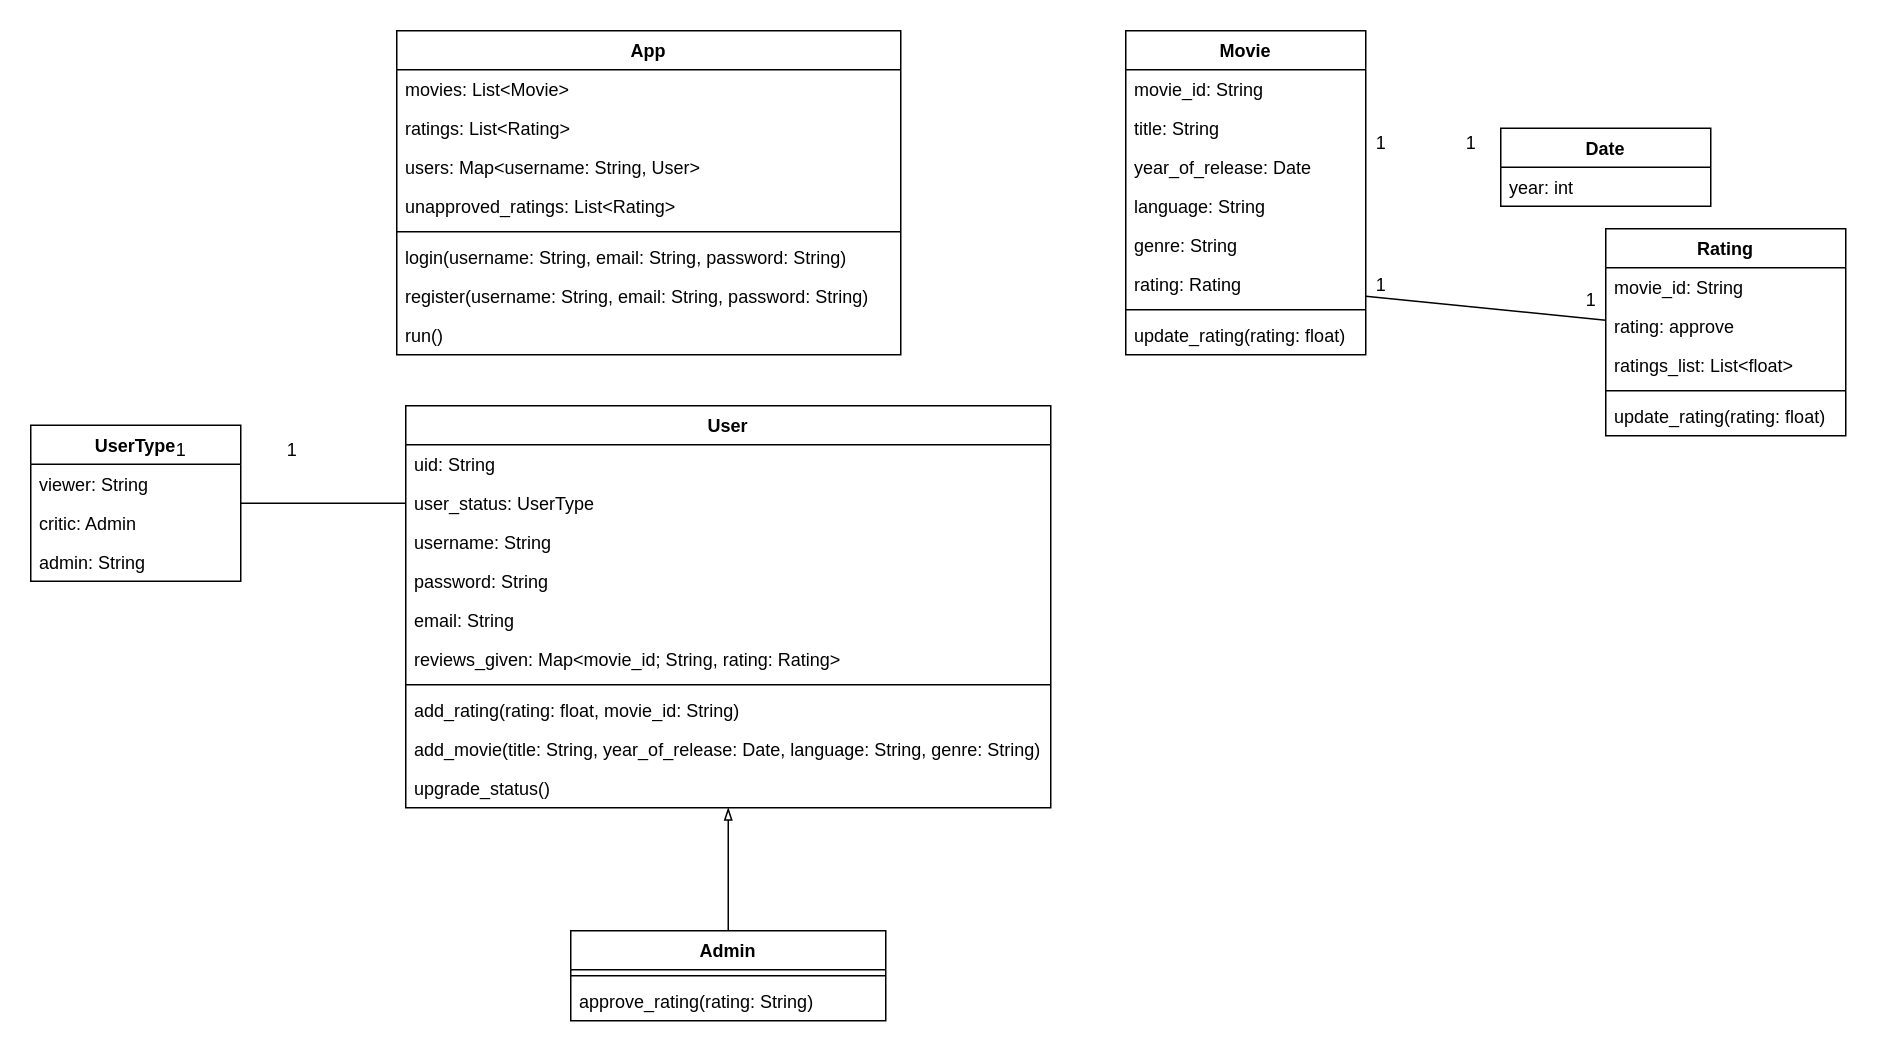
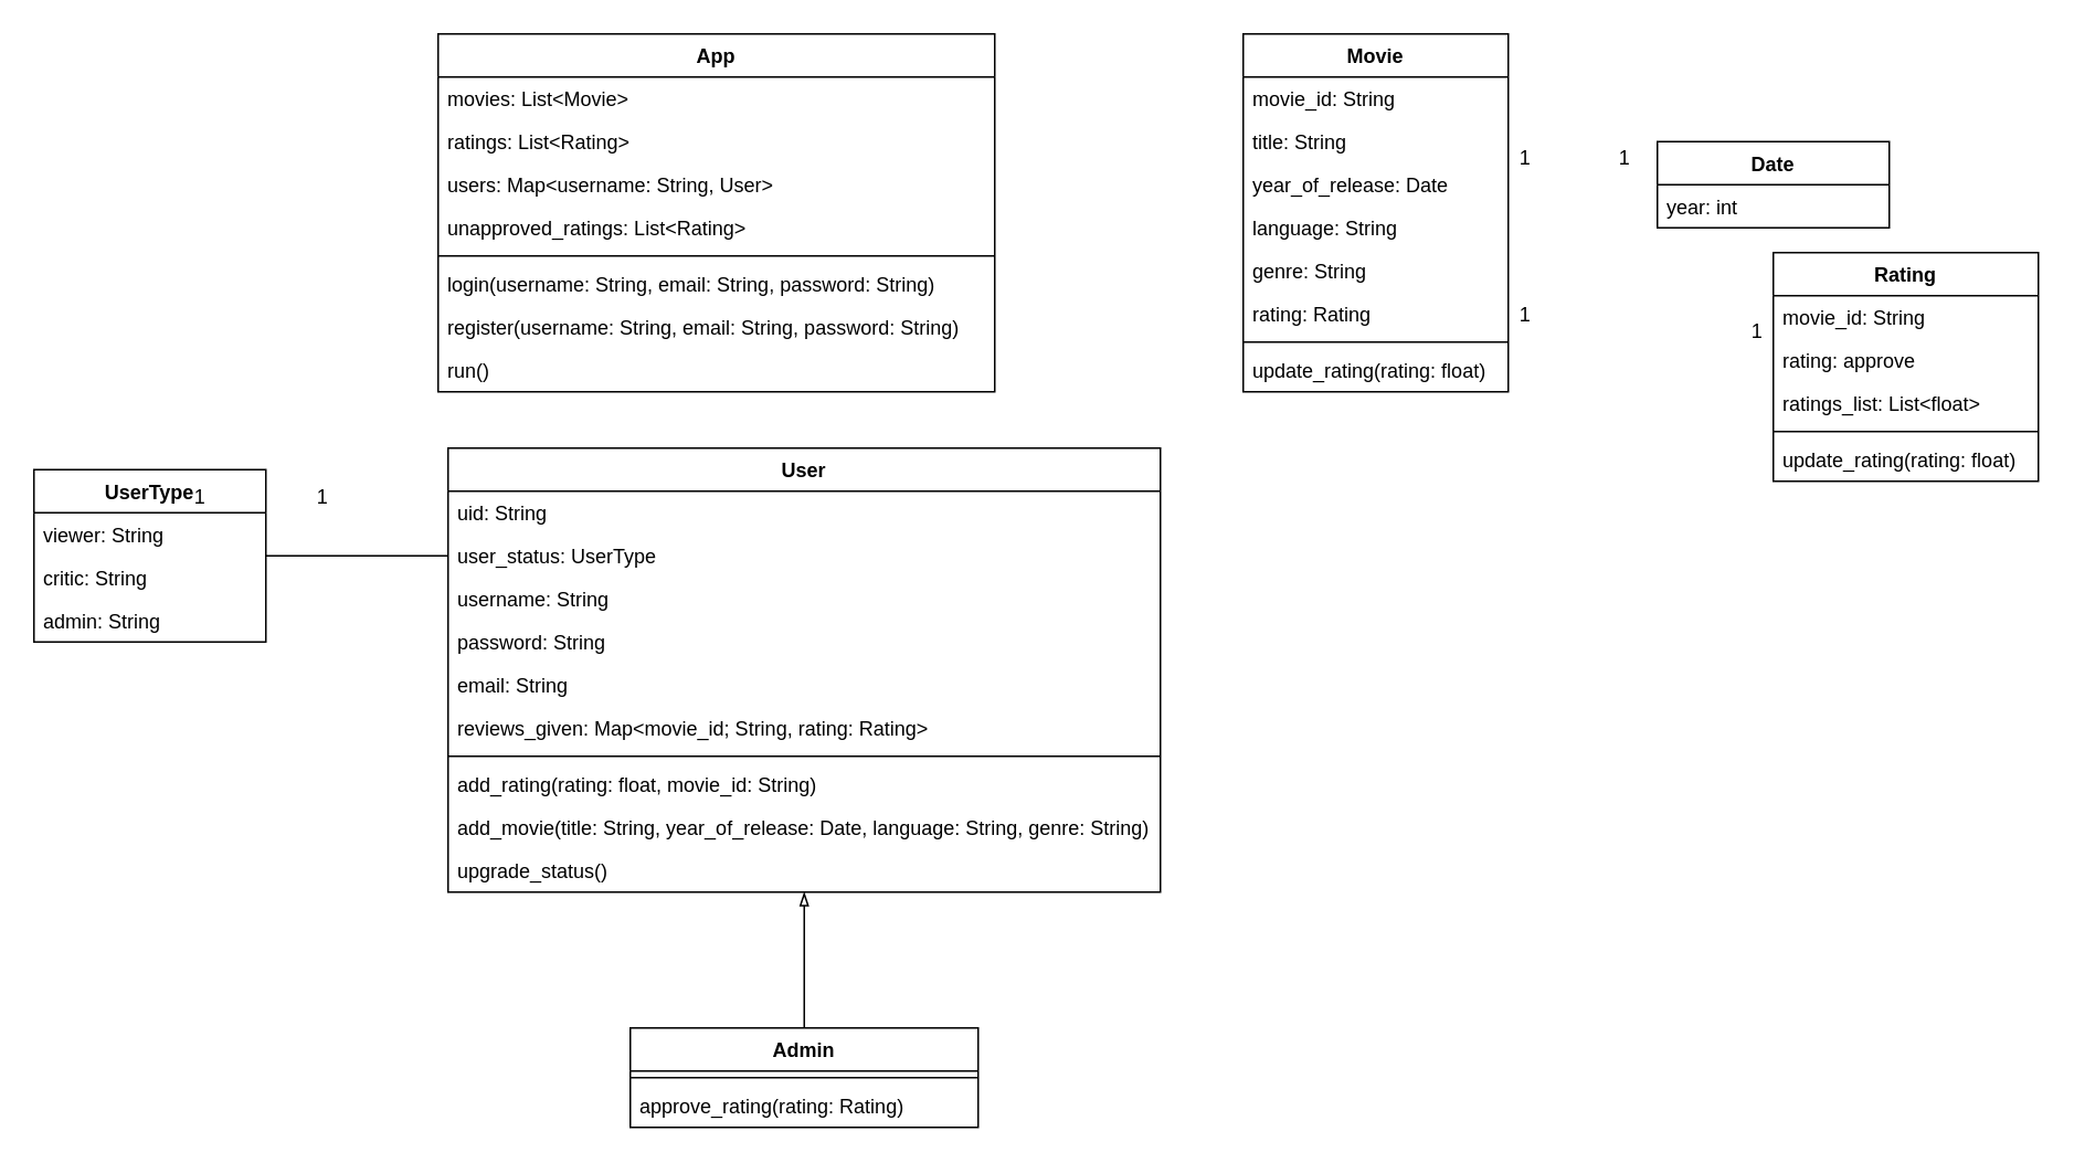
  <mxCell id="0" />
  <mxCell id="1" parent="0" />
  <mxCell id="2" value="User" style="swimlane;fontStyle=1;align=center;verticalAlign=top;childLayout=stackLayout;horizontal=1;startSize=26;horizontalStack=0;resizeParent=1;resizeParentMax=0;resizeLast=0;collapsible=1;marginBottom=0;" vertex="1" parent="1"><mxGeometry x="270" y="270" width="430" height="268" as="geometry" /></mxCell>
  <mxCell id="3" value="uid: String" style="text;strokeColor=none;fillColor=none;align=left;verticalAlign=top;spacingLeft=4;spacingRight=4;overflow=hidden;rotatable=0;points=[[0,0.5],[1,0.5]];portConstraint=eastwest;" vertex="1" parent="2"><mxGeometry y="26" width="430" height="26" as="geometry" /></mxCell>
  <mxCell id="4" value="user_status: UserType" style="text;strokeColor=none;fillColor=none;align=left;verticalAlign=top;spacingLeft=4;spacingRight=4;overflow=hidden;rotatable=0;points=[[0,0.5],[1,0.5]];portConstraint=eastwest;" vertex="1" parent="2"><mxGeometry y="52" width="430" height="26" as="geometry" /></mxCell>
  <mxCell id="5" value="username: String" style="text;strokeColor=none;fillColor=none;align=left;verticalAlign=top;spacingLeft=4;spacingRight=4;overflow=hidden;rotatable=0;points=[[0,0.5],[1,0.5]];portConstraint=eastwest;" vertex="1" parent="2"><mxGeometry y="78" width="430" height="26" as="geometry" /></mxCell>
  <mxCell id="6" value="password: String" style="text;strokeColor=none;fillColor=none;align=left;verticalAlign=top;spacingLeft=4;spacingRight=4;overflow=hidden;rotatable=0;points=[[0,0.5],[1,0.5]];portConstraint=eastwest;" vertex="1" parent="2"><mxGeometry y="104" width="430" height="26" as="geometry" /></mxCell>
  <mxCell id="7" value="email: String" style="text;strokeColor=none;fillColor=none;align=left;verticalAlign=top;spacingLeft=4;spacingRight=4;overflow=hidden;rotatable=0;points=[[0,0.5],[1,0.5]];portConstraint=eastwest;" vertex="1" parent="2"><mxGeometry y="130" width="430" height="26" as="geometry" /></mxCell>
  <mxCell id="8" value="reviews_given: Map&lt;movie_id; String, rating: Rating&gt;" style="text;strokeColor=none;fillColor=none;align=left;verticalAlign=top;spacingLeft=4;spacingRight=4;overflow=hidden;rotatable=0;points=[[0,0.5],[1,0.5]];portConstraint=eastwest;" vertex="1" parent="2"><mxGeometry y="156" width="430" height="26" as="geometry" /></mxCell>
  <mxCell id="9" value="" style="line;strokeWidth=1;fillColor=none;align=left;verticalAlign=middle;spacingTop=-1;spacingLeft=3;spacingRight=3;rotatable=0;labelPosition=right;points=[];portConstraint=eastwest;" vertex="1" parent="2"><mxGeometry y="182" width="430" height="8" as="geometry" /></mxCell>
  <mxCell id="10" value="add_rating(rating: float, movie_id: String)" style="text;strokeColor=none;fillColor=none;align=left;verticalAlign=top;spacingLeft=4;spacingRight=4;overflow=hidden;rotatable=0;points=[[0,0.5],[1,0.5]];portConstraint=eastwest;" vertex="1" parent="2"><mxGeometry y="190" width="430" height="26" as="geometry" /></mxCell>
  <mxCell id="11" value="add_movie(title: String, year_of_release: Date, language: String, genre: String)" style="text;strokeColor=none;fillColor=none;align=left;verticalAlign=top;spacingLeft=4;spacingRight=4;overflow=hidden;rotatable=0;points=[[0,0.5],[1,0.5]];portConstraint=eastwest;" vertex="1" parent="2"><mxGeometry y="216" width="430" height="26" as="geometry" /></mxCell>
  <mxCell id="12" value="upgrade_status()" style="text;strokeColor=none;fillColor=none;align=left;verticalAlign=top;spacingLeft=4;spacingRight=4;overflow=hidden;rotatable=0;points=[[0,0.5],[1,0.5]];portConstraint=eastwest;" vertex="1" parent="2"><mxGeometry y="242" width="430" height="26" as="geometry" /></mxCell>
  <mxCell id="13" value="Movie" style="swimlane;fontStyle=1;align=center;verticalAlign=top;childLayout=stackLayout;horizontal=1;startSize=26;horizontalStack=0;resizeParent=1;resizeParentMax=0;resizeLast=0;collapsible=1;marginBottom=0;" vertex="1" parent="1"><mxGeometry x="750" y="20" width="160" height="216" as="geometry" /></mxCell>
  <mxCell id="14" value="movie_id: String" style="text;strokeColor=none;fillColor=none;align=left;verticalAlign=top;spacingLeft=4;spacingRight=4;overflow=hidden;rotatable=0;points=[[0,0.5],[1,0.5]];portConstraint=eastwest;" vertex="1" parent="13"><mxGeometry y="26" width="160" height="26" as="geometry" /></mxCell>
  <mxCell id="15" value="title: String" style="text;strokeColor=none;fillColor=none;align=left;verticalAlign=top;spacingLeft=4;spacingRight=4;overflow=hidden;rotatable=0;points=[[0,0.5],[1,0.5]];portConstraint=eastwest;" vertex="1" parent="13"><mxGeometry y="52" width="160" height="26" as="geometry" /></mxCell>
  <mxCell id="16" value="year_of_release: Date" style="text;strokeColor=none;fillColor=none;align=left;verticalAlign=top;spacingLeft=4;spacingRight=4;overflow=hidden;rotatable=0;points=[[0,0.5],[1,0.5]];portConstraint=eastwest;" vertex="1" parent="13"><mxGeometry y="78" width="160" height="26" as="geometry" /></mxCell>
  <mxCell id="17" value="language: String" style="text;strokeColor=none;fillColor=none;align=left;verticalAlign=top;spacingLeft=4;spacingRight=4;overflow=hidden;rotatable=0;points=[[0,0.5],[1,0.5]];portConstraint=eastwest;" vertex="1" parent="13"><mxGeometry y="104" width="160" height="26" as="geometry" /></mxCell>
  <mxCell id="18" value="genre: String" style="text;strokeColor=none;fillColor=none;align=left;verticalAlign=top;spacingLeft=4;spacingRight=4;overflow=hidden;rotatable=0;points=[[0,0.5],[1,0.5]];portConstraint=eastwest;" vertex="1" parent="13"><mxGeometry y="130" width="160" height="26" as="geometry" /></mxCell>
  <mxCell id="19" value="rating: Rating" style="text;strokeColor=none;fillColor=none;align=left;verticalAlign=top;spacingLeft=4;spacingRight=4;overflow=hidden;rotatable=0;points=[[0,0.5],[1,0.5]];portConstraint=eastwest;" vertex="1" parent="13"><mxGeometry y="156" width="160" height="26" as="geometry" /></mxCell>
  <mxCell id="20" value="" style="line;strokeWidth=1;fillColor=none;align=left;verticalAlign=middle;spacingTop=-1;spacingLeft=3;spacingRight=3;rotatable=0;labelPosition=right;points=[];portConstraint=eastwest;" vertex="1" parent="13"><mxGeometry y="182" width="160" height="8" as="geometry" /></mxCell>
  <mxCell id="21" value="update_rating(rating: float)" style="text;strokeColor=none;fillColor=none;align=left;verticalAlign=top;spacingLeft=4;spacingRight=4;overflow=hidden;rotatable=0;points=[[0,0.5],[1,0.5]];portConstraint=eastwest;" vertex="1" parent="13"><mxGeometry y="190" width="160" height="26" as="geometry" /></mxCell>
  <mxCell id="22" style="edgeStyle=orthogonalEdgeStyle;rounded=0;orthogonalLoop=1;jettySize=auto;html=1;endArrow=blockThin;endFill=0;" edge="1" parent="1" source="23" target="2"><mxGeometry relative="1" as="geometry"><mxPoint x="510" y="150" as="targetPoint" /></mxGeometry></mxCell>
  <mxCell id="23" value="Admin" style="swimlane;fontStyle=1;align=center;verticalAlign=top;childLayout=stackLayout;horizontal=1;startSize=26;horizontalStack=0;resizeParent=1;resizeParentMax=0;resizeLast=0;collapsible=1;marginBottom=0;" vertex="1" parent="1"><mxGeometry x="380" y="620" width="210" height="60" as="geometry" /></mxCell>
  <mxCell id="24" value="" style="line;strokeWidth=1;fillColor=none;align=left;verticalAlign=middle;spacingTop=-1;spacingLeft=3;spacingRight=3;rotatable=0;labelPosition=right;points=[];portConstraint=eastwest;" vertex="1" parent="23"><mxGeometry y="26" width="210" height="8" as="geometry" /></mxCell>
- <mxCell id="25" value="approve_rating(rating: String)" style="text;strokeColor=none;fillColor=none;align=left;verticalAlign=top;spacingLeft=4;spacingRight=4;overflow=hidden;rotatable=0;points=[[0,0.5],[1,0.5]];portConstraint=eastwest;" vertex="1" parent="23"><mxGeometry y="34" width="210" height="26" as="geometry" /></mxCell>
+ <mxCell id="25" value="approve_rating(rating: Rating)" style="text;strokeColor=none;fillColor=none;align=left;verticalAlign=top;spacingLeft=4;spacingRight=4;overflow=hidden;rotatable=0;points=[[0,0.5],[1,0.5]];portConstraint=eastwest;" vertex="1" parent="23"><mxGeometry y="34" width="210" height="26" as="geometry" /></mxCell>
  <mxCell id="26" value="UserType" style="swimlane;fontStyle=1;childLayout=stackLayout;horizontal=1;startSize=26;fillColor=none;horizontalStack=0;resizeParent=1;resizeParentMax=0;resizeLast=0;collapsible=1;marginBottom=0;" vertex="1" parent="1"><mxGeometry x="20" y="283" width="140" height="104" as="geometry" /></mxCell>
  <mxCell id="27" value="viewer: String" style="text;strokeColor=none;fillColor=none;align=left;verticalAlign=top;spacingLeft=4;spacingRight=4;overflow=hidden;rotatable=0;points=[[0,0.5],[1,0.5]];portConstraint=eastwest;" vertex="1" parent="26"><mxGeometry y="26" width="140" height="26" as="geometry" /></mxCell>
- <mxCell id="28" value="critic: Admin" style="text;strokeColor=none;fillColor=none;align=left;verticalAlign=top;spacingLeft=4;spacingRight=4;overflow=hidden;rotatable=0;points=[[0,0.5],[1,0.5]];portConstraint=eastwest;" vertex="1" parent="26"><mxGeometry y="52" width="140" height="26" as="geometry" /></mxCell>
+ <mxCell id="28" value="critic: String" style="text;strokeColor=none;fillColor=none;align=left;verticalAlign=top;spacingLeft=4;spacingRight=4;overflow=hidden;rotatable=0;points=[[0,0.5],[1,0.5]];portConstraint=eastwest;" vertex="1" parent="26"><mxGeometry y="52" width="140" height="26" as="geometry" /></mxCell>
  <mxCell id="29" value="admin: String" style="text;strokeColor=none;fillColor=none;align=left;verticalAlign=top;spacingLeft=4;spacingRight=4;overflow=hidden;rotatable=0;points=[[0,0.5],[1,0.5]];portConstraint=eastwest;" vertex="1" parent="26"><mxGeometry y="78" width="140" height="26" as="geometry" /></mxCell>
  <mxCell id="30" value="Rating" style="swimlane;fontStyle=1;align=center;verticalAlign=top;childLayout=stackLayout;horizontal=1;startSize=26;horizontalStack=0;resizeParent=1;resizeParentMax=0;resizeLast=0;collapsible=1;marginBottom=0;" vertex="1" parent="1"><mxGeometry x="1070" y="152" width="160" height="138" as="geometry" /></mxCell>
  <mxCell id="31" value="movie_id: String" style="text;strokeColor=none;fillColor=none;align=left;verticalAlign=top;spacingLeft=4;spacingRight=4;overflow=hidden;rotatable=0;points=[[0,0.5],[1,0.5]];portConstraint=eastwest;" vertex="1" parent="30"><mxGeometry y="26" width="160" height="26" as="geometry" /></mxCell>
  <mxCell id="32" value="rating: approve" style="text;strokeColor=none;fillColor=none;align=left;verticalAlign=top;spacingLeft=4;spacingRight=4;overflow=hidden;rotatable=0;points=[[0,0.5],[1,0.5]];portConstraint=eastwest;" vertex="1" parent="30"><mxGeometry y="52" width="160" height="26" as="geometry" /></mxCell>
  <mxCell id="33" value="ratings_list: List&lt;float&gt;" style="text;strokeColor=none;fillColor=none;align=left;verticalAlign=top;spacingLeft=4;spacingRight=4;overflow=hidden;rotatable=0;points=[[0,0.5],[1,0.5]];portConstraint=eastwest;" vertex="1" parent="30"><mxGeometry y="78" width="160" height="26" as="geometry" /></mxCell>
  <mxCell id="34" value="" style="line;strokeWidth=1;fillColor=none;align=left;verticalAlign=middle;spacingTop=-1;spacingLeft=3;spacingRight=3;rotatable=0;labelPosition=right;points=[];portConstraint=eastwest;" vertex="1" parent="30"><mxGeometry y="104" width="160" height="8" as="geometry" /></mxCell>
  <mxCell id="35" value="update_rating(rating: float)" style="text;strokeColor=none;fillColor=none;align=left;verticalAlign=top;spacingLeft=4;spacingRight=4;overflow=hidden;rotatable=0;points=[[0,0.5],[1,0.5]];portConstraint=eastwest;" vertex="1" parent="30"><mxGeometry y="112" width="160" height="26" as="geometry" /></mxCell>
  <mxCell id="36" value="App" style="swimlane;fontStyle=1;align=center;verticalAlign=top;childLayout=stackLayout;horizontal=1;startSize=26;horizontalStack=0;resizeParent=1;resizeParentMax=0;resizeLast=0;collapsible=1;marginBottom=0;" vertex="1" parent="1"><mxGeometry x="264" y="20" width="336" height="216" as="geometry" /></mxCell>
  <mxCell id="37" value="movies: List&lt;Movie&gt;" style="text;strokeColor=none;fillColor=none;align=left;verticalAlign=top;spacingLeft=4;spacingRight=4;overflow=hidden;rotatable=0;points=[[0,0.5],[1,0.5]];portConstraint=eastwest;" vertex="1" parent="36"><mxGeometry y="26" width="336" height="26" as="geometry" /></mxCell>
  <mxCell id="38" value="ratings: List&lt;Rating&gt;" style="text;strokeColor=none;fillColor=none;align=left;verticalAlign=top;spacingLeft=4;spacingRight=4;overflow=hidden;rotatable=0;points=[[0,0.5],[1,0.5]];portConstraint=eastwest;" vertex="1" parent="36"><mxGeometry y="52" width="336" height="26" as="geometry" /></mxCell>
  <mxCell id="39" value="users: Map&lt;username: String, User&gt;" style="text;strokeColor=none;fillColor=none;align=left;verticalAlign=top;spacingLeft=4;spacingRight=4;overflow=hidden;rotatable=0;points=[[0,0.5],[1,0.5]];portConstraint=eastwest;" vertex="1" parent="36"><mxGeometry y="78" width="336" height="26" as="geometry" /></mxCell>
  <mxCell id="40" value="unapproved_ratings: List&lt;Rating&gt;" style="text;strokeColor=none;fillColor=none;align=left;verticalAlign=top;spacingLeft=4;spacingRight=4;overflow=hidden;rotatable=0;points=[[0,0.5],[1,0.5]];portConstraint=eastwest;" vertex="1" parent="36"><mxGeometry y="104" width="336" height="26" as="geometry" /></mxCell>
  <mxCell id="41" value="" style="line;strokeWidth=1;fillColor=none;align=left;verticalAlign=middle;spacingTop=-1;spacingLeft=3;spacingRight=3;rotatable=0;labelPosition=right;points=[];portConstraint=eastwest;" vertex="1" parent="36"><mxGeometry y="130" width="336" height="8" as="geometry" /></mxCell>
  <mxCell id="42" value="login(username: String, email: String, password: String)" style="text;strokeColor=none;fillColor=none;align=left;verticalAlign=top;spacingLeft=4;spacingRight=4;overflow=hidden;rotatable=0;points=[[0,0.5],[1,0.5]];portConstraint=eastwest;" vertex="1" parent="36"><mxGeometry y="138" width="336" height="26" as="geometry" /></mxCell>
  <mxCell id="43" value="register(username: String, email: String, password: String)" style="text;strokeColor=none;fillColor=none;align=left;verticalAlign=top;spacingLeft=4;spacingRight=4;overflow=hidden;rotatable=0;points=[[0,0.5],[1,0.5]];portConstraint=eastwest;" vertex="1" parent="36"><mxGeometry y="164" width="336" height="26" as="geometry" /></mxCell>
  <mxCell id="44" value="run()" style="text;strokeColor=none;fillColor=none;align=left;verticalAlign=top;spacingLeft=4;spacingRight=4;overflow=hidden;rotatable=0;points=[[0,0.5],[1,0.5]];portConstraint=eastwest;" vertex="1" parent="36"><mxGeometry y="190" width="336" height="26" as="geometry" /></mxCell>
  <mxCell id="45" value="Date" style="swimlane;fontStyle=1;childLayout=stackLayout;horizontal=1;startSize=26;fillColor=none;horizontalStack=0;resizeParent=1;resizeParentMax=0;resizeLast=0;collapsible=1;marginBottom=0;" vertex="1" parent="1"><mxGeometry x="1000" y="85" width="140" height="52" as="geometry" /></mxCell>
  <mxCell id="46" value="year: int" style="text;strokeColor=none;fillColor=none;align=left;verticalAlign=top;spacingLeft=4;spacingRight=4;overflow=hidden;rotatable=0;points=[[0,0.5],[1,0.5]];portConstraint=eastwest;" vertex="1" parent="45"><mxGeometry y="26" width="140" height="26" as="geometry" /></mxCell>
  <mxCell id="47" value="" style="endArrow=none;html=1;" edge="1" parent="1" source="26" target="4"><mxGeometry width="50" height="50" relative="1" as="geometry"><mxPoint x="460" y="430" as="sourcePoint" /><mxPoint x="510" y="380" as="targetPoint" /></mxGeometry></mxCell>
  <mxCell id="48" value="1" style="text;html=1;align=center;verticalAlign=middle;resizable=0;points=[];autosize=1;strokeColor=none;" vertex="1" parent="1"><mxGeometry y="290" width="20" height="20" as="geometry" x="110" /></mxCell>
  <mxCell id="49" value="1" style="text;html=1;align=center;verticalAlign=middle;resizable=0;points=[];autosize=1;strokeColor=none;" vertex="1" parent="1"><mxGeometry x="184" y="290" width="20" height="20" as="geometry" /></mxCell>
  <mxCell id="50" value="1" style="text;html=1;align=center;verticalAlign=middle;resizable=0;points=[];autosize=1;strokeColor=none;" vertex="1" parent="1"><mxGeometry x="910" y="85" width="20" height="20" as="geometry" /></mxCell>
  <mxCell id="51" value="1" style="text;html=1;align=center;verticalAlign=middle;resizable=0;points=[];autosize=1;strokeColor=none;" vertex="1" parent="1"><mxGeometry x="970" y="85" width="20" height="20" as="geometry" /></mxCell>
- <mxCell id="52" value="" style="endArrow=none;html=1;" edge="1" parent="1" source="19" target="30"><mxGeometry width="50" height="50" relative="1" as="geometry"><mxPoint x="920" y="186" as="sourcePoint" /><mxPoint x="1010" y="186" as="targetPoint" /></mxGeometry></mxCell>
  <mxCell id="53" value="1" style="text;html=1;align=center;verticalAlign=middle;resizable=0;points=[];autosize=1;strokeColor=none;" vertex="1" parent="1"><mxGeometry x="910" y="180" width="20" height="20" as="geometry" /></mxCell>
  <mxCell id="54" value="1" style="text;html=1;align=center;verticalAlign=middle;resizable=0;points=[];autosize=1;strokeColor=none;" vertex="1" parent="1"><mxGeometry x="1050" y="190" width="20" height="20" as="geometry" /></mxCell>
